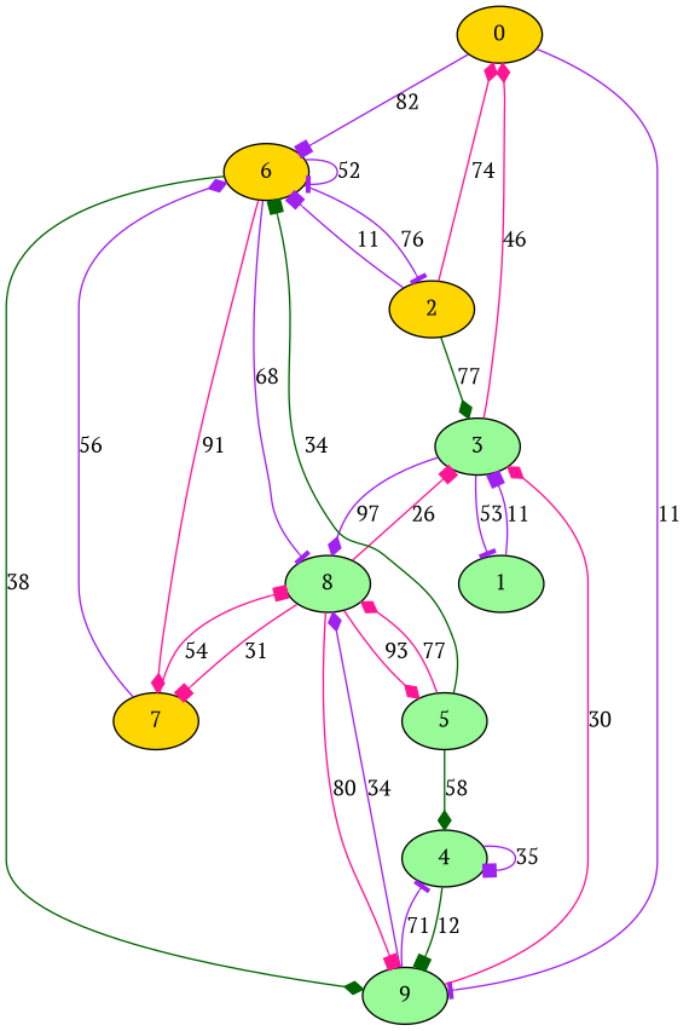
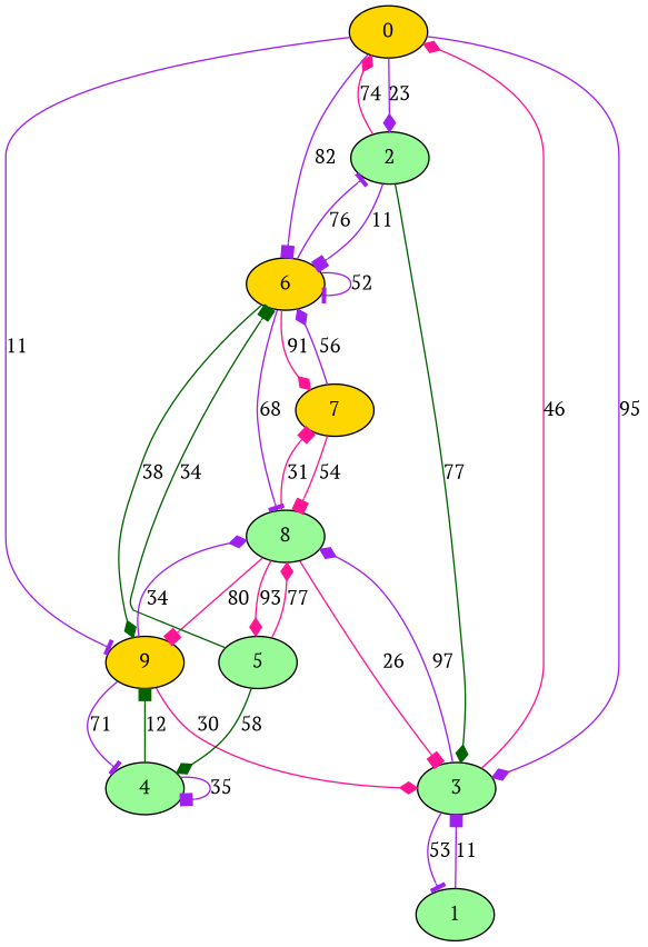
  digraph {
    fontname="PT Serif"
    rankdir=TB
    node [fillcolor=palegreen fontname="PT Serif" style=filled]
    edge [arrowhead=diamond color=purple fontname="PT Serif"]
    0 [fillcolor=gold]
-   2 [fillcolor=gold]
+   2
    3
    6 [fillcolor=gold]
-   9
+   9 [fillcolor=gold]
    1
    8
    7 [fillcolor=gold]
    4
    5
+   0 -> 2 [label=23]
+   0 -> 3 [label=95]
    0 -> 6 [arrowhead=box label=82]
    0 -> 9 [arrowhead=tee label=11]
    2 -> 0 [color=deeppink label=74]
    2 -> 3 [color=darkgreen label=77]
    2 -> 6 [arrowhead=box label=11]
    3 -> 0 [color=deeppink label=46]
    3 -> 1 [arrowhead=tee label=53]
    3 -> 8 [label=97]
    6 -> 2 [arrowhead=tee label=76]
    6 -> 6 [arrowhead=tee label=52]
    6 -> 9 [color=darkgreen label=38]
    6 -> 8 [arrowhead=tee label=68]
    6 -> 7 [color=deeppink label=91]
    9 -> 3 [color=deeppink label=30]
    9 -> 8 [label=34]
    9 -> 4 [arrowhead=tee label=71]
    1 -> 3 [arrowhead=box label=11]
    8 -> 3 [arrowhead=box color=deeppink label=26]
    8 -> 9 [arrowhead=box color=deeppink label=80]
    8 -> 7 [arrowhead=box color=deeppink label=31]
    8 -> 5 [color=deeppink label=93]
    7 -> 6 [label=56]
    7 -> 8 [arrowhead=box color=deeppink label=54]
    4 -> 9 [arrowhead=box color=darkgreen label=12]
    4 -> 4 [arrowhead=box label=35]
    5 -> 6 [arrowhead=box color=darkgreen label=34]
    5 -> 8 [color=deeppink label=77]
    5 -> 4 [color=darkgreen label=58]
  }
